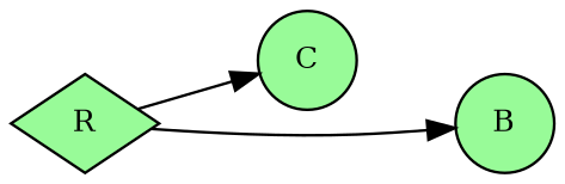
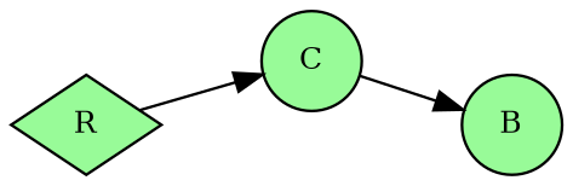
  digraph {
    rankdir=LR
    node [fillcolor=palegreen fontsize=11 shape=circle style=filled]
    n1 [label=C]
    n2 [label=R shape=diamond]
    n3 [label=B]
    subgraph cluster_1 {
      color=lightgrey
      label="Default Compartment"
    }
    n2 -> n1
-   n2 -> n3
+   n1 -> n3
  }
